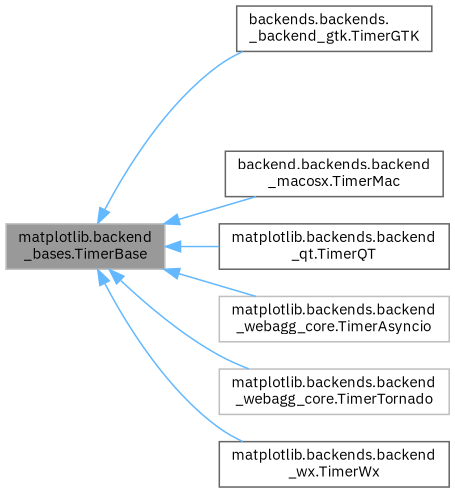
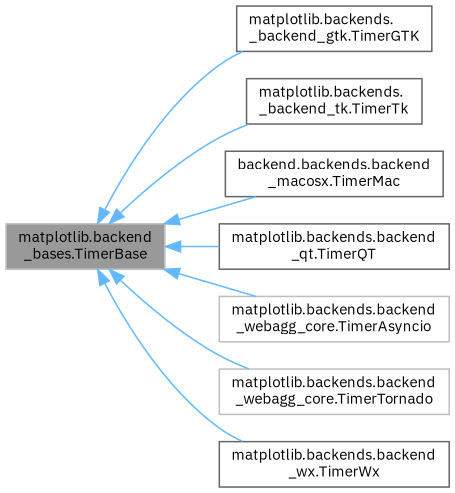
  digraph {
    fontname="IBM Plex Sans"
    rankdir=LR
    node [color=gray40 fillcolor=white fontname="IBM Plex Sans" fontsize=10 shape=box style=filled]
    edge [color=steelblue1 dir=back fontname="IBM Plex Sans" fontsize=10 labelfontname=Helvetica labelfontsize=10 style=solid]
    n1 [color=grey75 fillcolor=grey60 fontcolor=black height=0.2 label="matplotlib.backend\l_bases.TimerBase" width=0.4]
-   n2 [height=0.2 label="backends.backends.\l_backend_gtk.TimerGTK" width=0.4]
+   n2 [height=0.2 label="matplotlib.backends.\l_backend_gtk.TimerGTK" width=0.4]
+   n3 [height=0.2 label="matplotlib.backends.\l_backend_tk.TimerTk" width=0.4]
    n4 [height=0.2 label="backend.backends.backend\l_macosx.TimerMac" width=0.4]
    n5 [height=0.2 label="matplotlib.backends.backend\l_qt.TimerQT" width=0.4]
    n6 [color=grey75 height=0.2 label="matplotlib.backends.backend\l_webagg_core.TimerAsyncio" width=0.4]
    n7 [color=grey75 height=0.2 label="matplotlib.backends.backend\l_webagg_core.TimerTornado" width=0.4]
    n8 [height=0.2 label="matplotlib.backends.backend\l_wx.TimerWx" width=0.4]
    n1 -> n2
+   n1 -> n3
    n1 -> n4
    n1 -> n5
    n1 -> n6
    n1 -> n7
    n1 -> n8
  }
